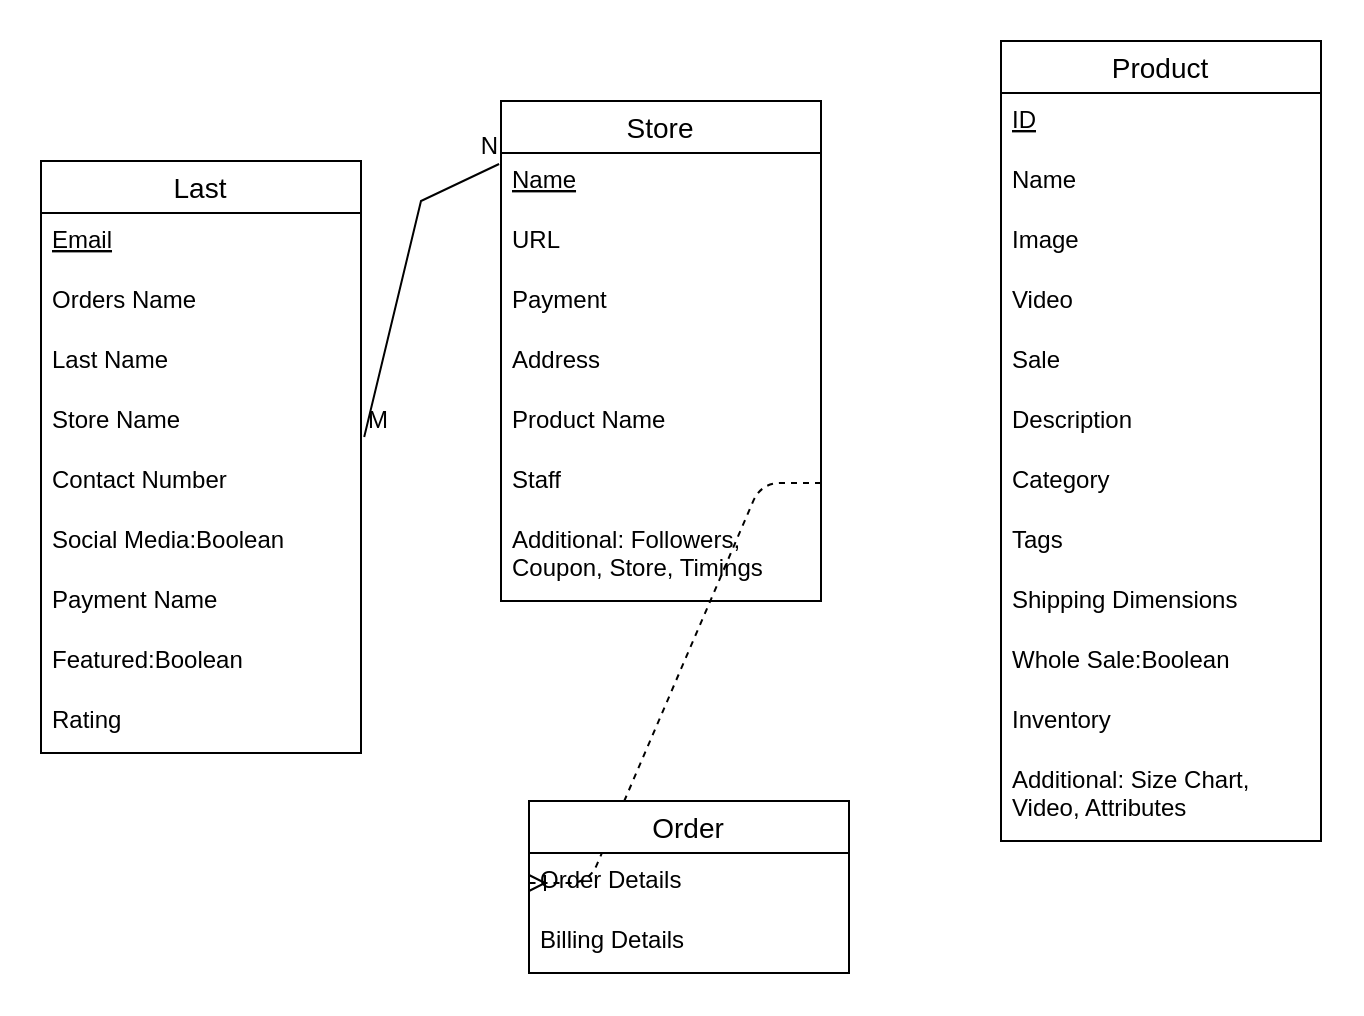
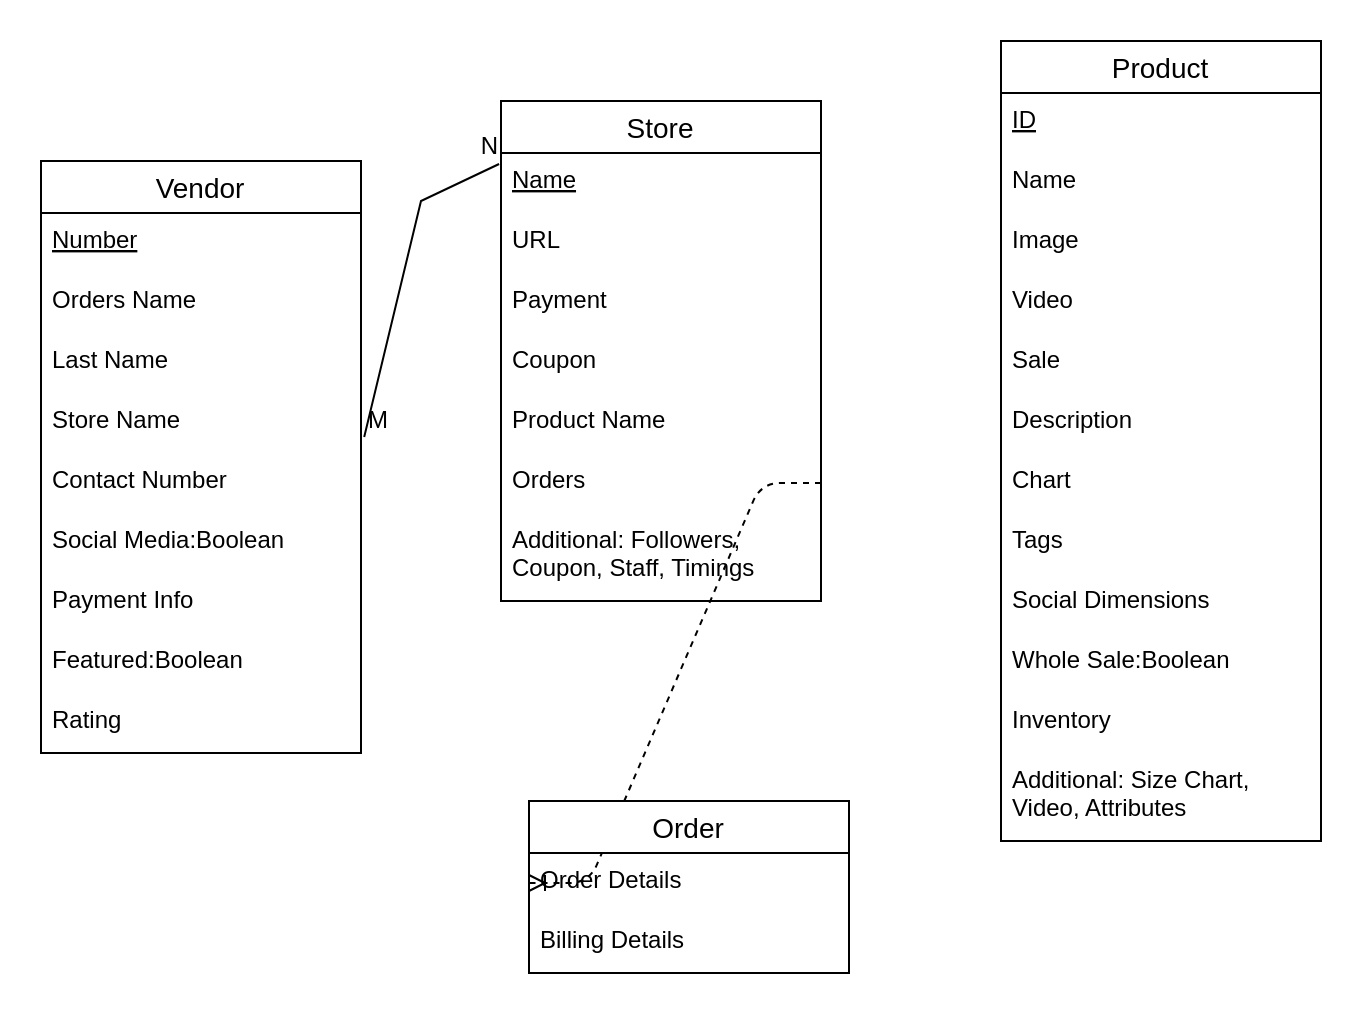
  <mxCell id="0" />
  <mxCell id="1" parent="0" />
- <mxCell id="2" value="Last" style="swimlane;fontStyle=0;childLayout=stackLayout;horizontal=1;startSize=26;horizontalStack=0;resizeParent=1;resizeParentMax=0;resizeLast=0;collapsible=1;marginBottom=0;align=center;fontSize=14;" vertex="1" parent="1"><mxGeometry x="20" y="80" width="160" height="296" as="geometry" /></mxCell>
- <mxCell id="3" value="Email" style="text;strokeColor=none;fillColor=none;spacingLeft=4;spacingRight=4;overflow=hidden;rotatable=0;points=[[0,0.5],[1,0.5]];portConstraint=eastwest;fontSize=12;fontStyle=4" vertex="1" parent="2"><mxGeometry y="26" width="160" height="30" as="geometry" /></mxCell>
+ <mxCell id="2" value="Vendor" style="swimlane;fontStyle=0;childLayout=stackLayout;horizontal=1;startSize=26;horizontalStack=0;resizeParent=1;resizeParentMax=0;resizeLast=0;collapsible=1;marginBottom=0;align=center;fontSize=14;" vertex="1" parent="1"><mxGeometry x="20" y="80" width="160" height="296" as="geometry" /></mxCell>
+ <mxCell id="3" value="Number" style="text;strokeColor=none;fillColor=none;spacingLeft=4;spacingRight=4;overflow=hidden;rotatable=0;points=[[0,0.5],[1,0.5]];portConstraint=eastwest;fontSize=12;fontStyle=4" vertex="1" parent="2"><mxGeometry y="26" width="160" height="30" as="geometry" /></mxCell>
  <mxCell id="4" value="Orders Name" style="text;strokeColor=none;fillColor=none;spacingLeft=4;spacingRight=4;overflow=hidden;rotatable=0;points=[[0,0.5],[1,0.5]];portConstraint=eastwest;fontSize=12;" vertex="1" parent="2"><mxGeometry y="56" width="160" height="30" as="geometry" /></mxCell>
  <mxCell id="5" value="Last Name" style="text;strokeColor=none;fillColor=none;spacingLeft=4;spacingRight=4;overflow=hidden;rotatable=0;points=[[0,0.5],[1,0.5]];portConstraint=eastwest;fontSize=12;" vertex="1" parent="2"><mxGeometry y="86" width="160" height="30" as="geometry" /></mxCell>
  <mxCell id="6" value="Store Name" style="text;strokeColor=none;fillColor=none;spacingLeft=4;spacingRight=4;overflow=hidden;rotatable=0;points=[[0,0.5],[1,0.5]];portConstraint=eastwest;fontSize=12;" vertex="1" parent="2"><mxGeometry y="116" width="160" height="30" as="geometry" /></mxCell>
  <mxCell id="7" value="Contact Number" style="text;strokeColor=none;fillColor=none;spacingLeft=4;spacingRight=4;overflow=hidden;rotatable=0;points=[[0,0.5],[1,0.5]];portConstraint=eastwest;fontSize=12;" vertex="1" parent="2"><mxGeometry y="146" width="160" height="30" as="geometry" /></mxCell>
  <mxCell id="8" value="Social Media:Boolean" style="text;strokeColor=none;fillColor=none;spacingLeft=4;spacingRight=4;overflow=hidden;rotatable=0;points=[[0,0.5],[1,0.5]];portConstraint=eastwest;fontSize=12;" vertex="1" parent="2"><mxGeometry y="176" width="160" height="30" as="geometry" /></mxCell>
- <mxCell id="9" value="Payment Name" style="text;strokeColor=none;fillColor=none;spacingLeft=4;spacingRight=4;overflow=hidden;rotatable=0;points=[[0,0.5],[1,0.5]];portConstraint=eastwest;fontSize=12;" vertex="1" parent="2"><mxGeometry y="206" width="160" height="30" as="geometry" /></mxCell>
+ <mxCell id="9" value="Payment Info" style="text;strokeColor=none;fillColor=none;spacingLeft=4;spacingRight=4;overflow=hidden;rotatable=0;points=[[0,0.5],[1,0.5]];portConstraint=eastwest;fontSize=12;" vertex="1" parent="2"><mxGeometry y="206" width="160" height="30" as="geometry" /></mxCell>
  <mxCell id="10" value="Featured:Boolean" style="text;strokeColor=none;fillColor=none;spacingLeft=4;spacingRight=4;overflow=hidden;rotatable=0;points=[[0,0.5],[1,0.5]];portConstraint=eastwest;fontSize=12;" vertex="1" parent="2"><mxGeometry y="236" width="160" height="30" as="geometry" /></mxCell>
  <mxCell id="11" value="Rating" style="text;strokeColor=none;fillColor=none;spacingLeft=4;spacingRight=4;overflow=hidden;rotatable=0;points=[[0,0.5],[1,0.5]];portConstraint=eastwest;fontSize=12;" vertex="1" parent="2"><mxGeometry y="266" width="160" height="30" as="geometry" /></mxCell>
  <mxCell id="12" value="" style="endArrow=none;html=1;rounded=0;dashed=0;dashPattern=1 2;exitX=1.01;exitY=0.733;exitDx=0;exitDy=0;exitPerimeter=0;entryX=-0.006;entryY=0.126;entryDx=0;entryDy=0;entryPerimeter=0;" edge="1" parent="1" source="6" target="29"><mxGeometry relative="1" as="geometry"><mxPoint x="230" y="160" as="sourcePoint" /><mxPoint x="330" y="70" as="targetPoint" /><Array as="points"><mxPoint x="210" y="100" /></Array></mxGeometry></mxCell>
  <mxCell id="13" value="M" style="resizable=0;html=1;align=left;verticalAlign=bottom;" connectable="0" vertex="1" parent="12"><mxGeometry x="-1" relative="1" as="geometry" /></mxCell>
  <mxCell id="14" value="N" style="resizable=0;html=1;align=right;verticalAlign=bottom;" connectable="0" vertex="1" parent="12"><mxGeometry x="1" relative="1" as="geometry" /></mxCell>
  <mxCell id="15" value="Product" style="swimlane;fontStyle=0;childLayout=stackLayout;horizontal=1;startSize=26;horizontalStack=0;resizeParent=1;resizeParentMax=0;resizeLast=0;collapsible=1;marginBottom=0;align=center;fontSize=14;" vertex="1" parent="1"><mxGeometry x="500" y="20" width="160" height="400" as="geometry" /></mxCell>
  <mxCell id="16" value="ID" style="text;strokeColor=none;fillColor=none;spacingLeft=4;spacingRight=4;overflow=hidden;rotatable=0;points=[[0,0.5],[1,0.5]];portConstraint=eastwest;fontSize=12;fontStyle=4" vertex="1" parent="15"><mxGeometry y="26" width="160" height="30" as="geometry" /></mxCell>
  <mxCell id="17" value="Name" style="text;strokeColor=none;fillColor=none;spacingLeft=4;spacingRight=4;overflow=hidden;rotatable=0;points=[[0,0.5],[1,0.5]];portConstraint=eastwest;fontSize=12;" vertex="1" parent="15"><mxGeometry y="56" width="160" height="30" as="geometry" /></mxCell>
  <mxCell id="18" value="Image" style="text;strokeColor=none;fillColor=none;spacingLeft=4;spacingRight=4;overflow=hidden;rotatable=0;points=[[0,0.5],[1,0.5]];portConstraint=eastwest;fontSize=12;" vertex="1" parent="15"><mxGeometry y="86" width="160" height="30" as="geometry" /></mxCell>
  <mxCell id="19" value="Video" style="text;strokeColor=none;fillColor=none;spacingLeft=4;spacingRight=4;overflow=hidden;rotatable=0;points=[[0,0.5],[1,0.5]];portConstraint=eastwest;fontSize=12;" vertex="1" parent="15"><mxGeometry y="116" width="160" height="30" as="geometry" /></mxCell>
  <mxCell id="20" value="Sale" style="text;strokeColor=none;fillColor=none;spacingLeft=4;spacingRight=4;overflow=hidden;rotatable=0;points=[[0,0.5],[1,0.5]];portConstraint=eastwest;fontSize=12;" vertex="1" parent="15"><mxGeometry y="146" width="160" height="30" as="geometry" /></mxCell>
  <mxCell id="21" value="Description" style="text;strokeColor=none;fillColor=none;spacingLeft=4;spacingRight=4;overflow=hidden;rotatable=0;points=[[0,0.5],[1,0.5]];portConstraint=eastwest;fontSize=12;" vertex="1" parent="15"><mxGeometry y="176" width="160" height="30" as="geometry" /></mxCell>
- <mxCell id="22" value="Category" style="text;strokeColor=none;fillColor=none;spacingLeft=4;spacingRight=4;overflow=hidden;rotatable=0;points=[[0,0.5],[1,0.5]];portConstraint=eastwest;fontSize=12;" vertex="1" parent="15"><mxGeometry y="206" width="160" height="30" as="geometry" /></mxCell>
+ <mxCell id="22" value="Chart" style="text;strokeColor=none;fillColor=none;spacingLeft=4;spacingRight=4;overflow=hidden;rotatable=0;points=[[0,0.5],[1,0.5]];portConstraint=eastwest;fontSize=12;" vertex="1" parent="15"><mxGeometry y="206" width="160" height="30" as="geometry" /></mxCell>
  <mxCell id="23" value="Tags" style="text;strokeColor=none;fillColor=none;spacingLeft=4;spacingRight=4;overflow=hidden;rotatable=0;points=[[0,0.5],[1,0.5]];portConstraint=eastwest;fontSize=12;" vertex="1" parent="15"><mxGeometry y="236" width="160" height="30" as="geometry" /></mxCell>
- <mxCell id="24" value="Shipping Dimensions" style="text;strokeColor=none;fillColor=none;spacingLeft=4;spacingRight=4;overflow=hidden;rotatable=0;points=[[0,0.5],[1,0.5]];portConstraint=eastwest;fontSize=12;" vertex="1" parent="15"><mxGeometry y="266" width="160" height="30" as="geometry" /></mxCell>
+ <mxCell id="24" value="Social Dimensions" style="text;strokeColor=none;fillColor=none;spacingLeft=4;spacingRight=4;overflow=hidden;rotatable=0;points=[[0,0.5],[1,0.5]];portConstraint=eastwest;fontSize=12;" vertex="1" parent="15"><mxGeometry y="266" width="160" height="30" as="geometry" /></mxCell>
  <mxCell id="25" value="Whole Sale:Boolean" style="text;strokeColor=none;fillColor=none;spacingLeft=4;spacingRight=4;overflow=hidden;rotatable=0;points=[[0,0.5],[1,0.5]];portConstraint=eastwest;fontSize=12;" vertex="1" parent="15"><mxGeometry y="296" width="160" height="30" as="geometry" /></mxCell>
  <mxCell id="26" value="Inventory" style="text;strokeColor=none;fillColor=none;spacingLeft=4;spacingRight=4;overflow=hidden;rotatable=0;points=[[0,0.5],[1,0.5]];portConstraint=eastwest;fontSize=12;" vertex="1" parent="15"><mxGeometry y="326" width="160" height="30" as="geometry" /></mxCell>
  <mxCell id="27" value="Additional: Size Chart,&#10;Video, Attributes" style="text;strokeColor=none;fillColor=none;spacingLeft=4;spacingRight=4;overflow=hidden;rotatable=0;points=[[0,0.5],[1,0.5]];portConstraint=eastwest;fontSize=12;" vertex="1" parent="15"><mxGeometry y="356" width="160" height="44" as="geometry" /></mxCell>
  <mxCell id="28" value="" style="edgeStyle=entityRelationEdgeStyle;fontSize=12;html=1;endArrow=ERoneToMany;entryX=0;entryY=0.5;entryDx=0;entryDy=0;exitX=1;exitY=0.5;exitDx=0;exitDy=0;dashed=1;" edge="1" parent="1" source="35" target="38"><mxGeometry width="100" height="100" relative="1" as="geometry"><mxPoint x="210" y="230" as="sourcePoint" /><mxPoint x="300" y="360" as="targetPoint" /></mxGeometry></mxCell>
  <mxCell id="29" value="Store" style="swimlane;fontStyle=0;childLayout=stackLayout;horizontal=1;startSize=26;horizontalStack=0;resizeParent=1;resizeParentMax=0;resizeLast=0;collapsible=1;marginBottom=0;align=center;fontSize=14;" vertex="1" parent="1"><mxGeometry x="250" y="50" width="160" height="250" as="geometry" /></mxCell>
  <mxCell id="30" value="Name" style="text;strokeColor=none;fillColor=none;spacingLeft=4;spacingRight=4;overflow=hidden;rotatable=0;points=[[0,0.5],[1,0.5]];portConstraint=eastwest;fontSize=12;fontStyle=4" vertex="1" parent="29"><mxGeometry y="26" width="160" height="30" as="geometry" /></mxCell>
  <mxCell id="31" value="URL" style="text;strokeColor=none;fillColor=none;spacingLeft=4;spacingRight=4;overflow=hidden;rotatable=0;points=[[0,0.5],[1,0.5]];portConstraint=eastwest;fontSize=12;" vertex="1" parent="29"><mxGeometry y="56" width="160" height="30" as="geometry" /></mxCell>
  <mxCell id="32" value="Payment" style="text;strokeColor=none;fillColor=none;spacingLeft=4;spacingRight=4;overflow=hidden;rotatable=0;points=[[0,0.5],[1,0.5]];portConstraint=eastwest;fontSize=12;" vertex="1" parent="29"><mxGeometry y="86" width="160" height="30" as="geometry" /></mxCell>
- <mxCell id="33" value="Address" style="text;strokeColor=none;fillColor=none;spacingLeft=4;spacingRight=4;overflow=hidden;rotatable=0;points=[[0,0.5],[1,0.5]];portConstraint=eastwest;fontSize=12;" vertex="1" parent="29"><mxGeometry y="116" width="160" height="30" as="geometry" /></mxCell>
+ <mxCell id="33" value="Coupon" style="text;strokeColor=none;fillColor=none;spacingLeft=4;spacingRight=4;overflow=hidden;rotatable=0;points=[[0,0.5],[1,0.5]];portConstraint=eastwest;fontSize=12;" vertex="1" parent="29"><mxGeometry y="116" width="160" height="30" as="geometry" /></mxCell>
  <mxCell id="34" value="Product Name" style="text;strokeColor=none;fillColor=none;spacingLeft=4;spacingRight=4;overflow=hidden;rotatable=0;points=[[0,0.5],[1,0.5]];portConstraint=eastwest;fontSize=12;" vertex="1" parent="29"><mxGeometry y="146" width="160" height="30" as="geometry" /></mxCell>
- <mxCell id="35" value="Staff" style="text;strokeColor=none;fillColor=none;spacingLeft=4;spacingRight=4;overflow=hidden;rotatable=0;points=[[0,0.5],[1,0.5]];portConstraint=eastwest;fontSize=12;" vertex="1" parent="29"><mxGeometry y="176" width="160" height="30" as="geometry" /></mxCell>
- <mxCell id="36" value="Additional: Followers, &#10;Coupon, Store, Timings" style="text;strokeColor=none;fillColor=none;spacingLeft=4;spacingRight=4;overflow=hidden;rotatable=0;points=[[0,0.5],[1,0.5]];portConstraint=eastwest;fontSize=12;" vertex="1" parent="29"><mxGeometry y="206" width="160" height="44" as="geometry" /></mxCell>
+ <mxCell id="35" value="Orders" style="text;strokeColor=none;fillColor=none;spacingLeft=4;spacingRight=4;overflow=hidden;rotatable=0;points=[[0,0.5],[1,0.5]];portConstraint=eastwest;fontSize=12;" vertex="1" parent="29"><mxGeometry y="176" width="160" height="30" as="geometry" /></mxCell>
+ <mxCell id="36" value="Additional: Followers, &#10;Coupon, Staff, Timings" style="text;strokeColor=none;fillColor=none;spacingLeft=4;spacingRight=4;overflow=hidden;rotatable=0;points=[[0,0.5],[1,0.5]];portConstraint=eastwest;fontSize=12;" vertex="1" parent="29"><mxGeometry y="206" width="160" height="44" as="geometry" /></mxCell>
  <mxCell id="37" value="Order" style="swimlane;fontStyle=0;childLayout=stackLayout;horizontal=1;startSize=26;horizontalStack=0;resizeParent=1;resizeParentMax=0;resizeLast=0;collapsible=1;marginBottom=0;align=center;fontSize=14;" vertex="1" parent="1"><mxGeometry x="264" y="400" width="160" height="86" as="geometry" /></mxCell>
  <mxCell id="38" value="Order Details" style="text;strokeColor=none;fillColor=none;spacingLeft=4;spacingRight=4;overflow=hidden;rotatable=0;points=[[0,0.5],[1,0.5]];portConstraint=eastwest;fontSize=12;" vertex="1" parent="37"><mxGeometry y="26" width="160" height="30" as="geometry" /></mxCell>
  <mxCell id="39" value="Billing Details" style="text;strokeColor=none;fillColor=none;spacingLeft=4;spacingRight=4;overflow=hidden;rotatable=0;points=[[0,0.5],[1,0.5]];portConstraint=eastwest;fontSize=12;" vertex="1" parent="37"><mxGeometry y="56" width="160" height="30" as="geometry" /></mxCell>
